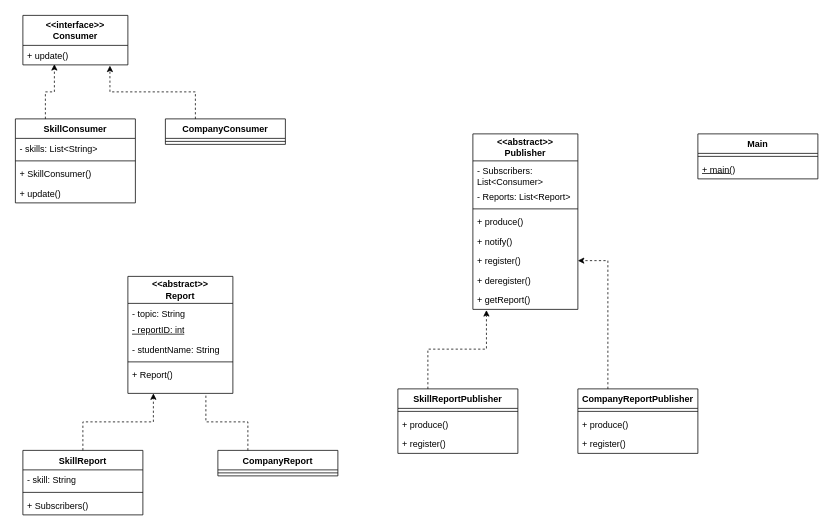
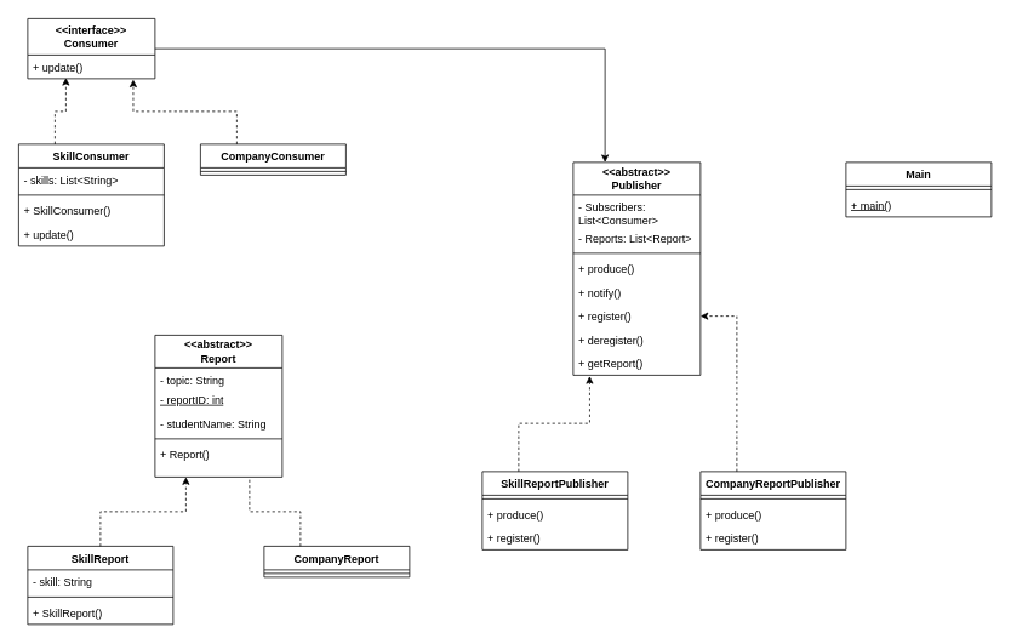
  <mxCell id="0" />
  <mxCell id="1" parent="0" />
  <mxCell id="2" value="SkillConsumer" style="swimlane;fontStyle=1;align=center;verticalAlign=top;childLayout=stackLayout;horizontal=1;startSize=26;horizontalStack=0;resizeParent=1;resizeParentMax=0;resizeLast=0;collapsible=1;marginBottom=0;whiteSpace=wrap;html=1;" vertex="1" parent="1"><mxGeometry x="20" y="158" width="160" height="112" as="geometry"><mxRectangle x="370" y="210" width="100" height="30" as="alternateBounds" /></mxGeometry></mxCell>
  <mxCell id="3" value="- skills: List&amp;lt;String&amp;gt;" style="text;strokeColor=none;fillColor=none;align=left;verticalAlign=top;spacingLeft=4;spacingRight=4;overflow=hidden;rotatable=0;points=[[0,0.5],[1,0.5]];portConstraint=eastwest;whiteSpace=wrap;html=1;" vertex="1" parent="2"><mxGeometry y="26" width="160" height="26" as="geometry" /></mxCell>
  <mxCell id="4" value="" style="line;strokeWidth=1;fillColor=none;align=left;verticalAlign=middle;spacingTop=-1;spacingLeft=3;spacingRight=3;rotatable=0;labelPosition=right;points=[];portConstraint=eastwest;strokeColor=inherit;" vertex="1" parent="2"><mxGeometry y="52" width="160" height="8" as="geometry" /></mxCell>
  <mxCell id="5" value="+ SkillConsumer()" style="text;strokeColor=none;fillColor=none;align=left;verticalAlign=top;spacingLeft=4;spacingRight=4;overflow=hidden;rotatable=0;points=[[0,0.5],[1,0.5]];portConstraint=eastwest;whiteSpace=wrap;html=1;" vertex="1" parent="2"><mxGeometry y="60" width="160" height="26" as="geometry" /></mxCell>
  <mxCell id="6" value="+ update()" style="text;strokeColor=none;fillColor=none;align=left;verticalAlign=top;spacingLeft=4;spacingRight=4;overflow=hidden;rotatable=0;points=[[0,0.5],[1,0.5]];portConstraint=eastwest;whiteSpace=wrap;html=1;" vertex="1" parent="2"><mxGeometry y="86" width="160" height="26" as="geometry" /></mxCell>
  <mxCell id="7" value="" style="endArrow=classic;html=1;rounded=0;exitX=0.25;exitY=0;exitDx=0;exitDy=0;entryX=0.3;entryY=0.962;entryDx=0;entryDy=0;entryPerimeter=0;dashed=1;edgeStyle=orthogonalEdgeStyle;" edge="1" parent="1" source="2" target="26"><mxGeometry width="50" height="50" relative="1" as="geometry"><mxPoint x="550" y="288" as="sourcePoint" /><mxPoint x="70.04" y="76" as="targetPoint" /></mxGeometry></mxCell>
  <mxCell id="8" value="" style="endArrow=classic;html=1;rounded=0;entryX=0.829;entryY=1.038;entryDx=0;entryDy=0;exitX=0.25;exitY=0;exitDx=0;exitDy=0;dashed=1;edgeStyle=orthogonalEdgeStyle;entryPerimeter=0;" edge="1" parent="1" source="48" target="26"><mxGeometry width="50" height="50" relative="1" as="geometry"><mxPoint x="265" y="158" as="sourcePoint" /><mxPoint x="140" y="53" as="targetPoint" /></mxGeometry></mxCell>
  <mxCell id="9" value="&lt;b&gt;&amp;lt;&amp;lt;abstract&amp;gt;&amp;gt;&lt;/b&gt;&lt;div&gt;&lt;b&gt;Publisher&lt;/b&gt;&lt;/div&gt;" style="swimlane;fontStyle=0;childLayout=stackLayout;horizontal=1;startSize=36;fillColor=none;horizontalStack=0;resizeParent=1;resizeParentMax=0;resizeLast=0;collapsible=1;marginBottom=0;whiteSpace=wrap;html=1;" vertex="1" parent="1"><mxGeometry x="630" y="178" width="140" height="234" as="geometry" /></mxCell>
  <mxCell id="10" value="- Subscribers: List&amp;lt;Consumer&amp;gt;" style="text;strokeColor=none;fillColor=none;align=left;verticalAlign=top;spacingLeft=4;spacingRight=4;overflow=hidden;rotatable=0;points=[[0,0.5],[1,0.5]];portConstraint=eastwest;whiteSpace=wrap;html=1;" vertex="1" parent="9"><mxGeometry y="36" width="140" height="34" as="geometry" /></mxCell>
  <mxCell id="11" value="- Reports: List&amp;lt;Report&amp;gt;" style="text;strokeColor=none;fillColor=none;align=left;verticalAlign=top;spacingLeft=4;spacingRight=4;overflow=hidden;rotatable=0;points=[[0,0.5],[1,0.5]];portConstraint=eastwest;whiteSpace=wrap;html=1;" vertex="1" parent="9"><mxGeometry y="70" width="140" height="26" as="geometry" /></mxCell>
  <mxCell id="12" value="" style="line;strokeWidth=1;fillColor=none;align=left;verticalAlign=middle;spacingTop=-1;spacingLeft=3;spacingRight=3;rotatable=0;labelPosition=right;points=[];portConstraint=eastwest;strokeColor=inherit;" vertex="1" parent="9"><mxGeometry y="96" width="140" height="8" as="geometry" /></mxCell>
  <mxCell id="13" value="+ produce()" style="text;strokeColor=none;fillColor=none;align=left;verticalAlign=top;spacingLeft=4;spacingRight=4;overflow=hidden;rotatable=0;points=[[0,0.5],[1,0.5]];portConstraint=eastwest;whiteSpace=wrap;html=1;" vertex="1" parent="9"><mxGeometry y="104" width="140" height="26" as="geometry" /></mxCell>
  <mxCell id="14" value="+ notify()" style="text;strokeColor=none;fillColor=none;align=left;verticalAlign=top;spacingLeft=4;spacingRight=4;overflow=hidden;rotatable=0;points=[[0,0.5],[1,0.5]];portConstraint=eastwest;whiteSpace=wrap;html=1;" vertex="1" parent="9"><mxGeometry y="130" width="140" height="26" as="geometry" /></mxCell>
  <mxCell id="15" value="+ register()" style="text;strokeColor=none;fillColor=none;align=left;verticalAlign=top;spacingLeft=4;spacingRight=4;overflow=hidden;rotatable=0;points=[[0,0.5],[1,0.5]];portConstraint=eastwest;whiteSpace=wrap;html=1;" vertex="1" parent="9"><mxGeometry y="156" width="140" height="26" as="geometry" /></mxCell>
  <mxCell id="16" value="+ deregister()" style="text;strokeColor=none;fillColor=none;align=left;verticalAlign=top;spacingLeft=4;spacingRight=4;overflow=hidden;rotatable=0;points=[[0,0.5],[1,0.5]];portConstraint=eastwest;whiteSpace=wrap;html=1;" vertex="1" parent="9"><mxGeometry y="182" width="140" height="26" as="geometry" /></mxCell>
  <mxCell id="17" value="+ getReport()" style="text;strokeColor=none;fillColor=none;align=left;verticalAlign=top;spacingLeft=4;spacingRight=4;overflow=hidden;rotatable=0;points=[[0,0.5],[1,0.5]];portConstraint=eastwest;whiteSpace=wrap;html=1;" vertex="1" parent="9"><mxGeometry y="208" width="140" height="26" as="geometry" /></mxCell>
  <mxCell id="18" value="&lt;b&gt;&amp;lt;&amp;lt;abstract&amp;gt;&amp;gt;&lt;/b&gt;&lt;div&gt;&lt;b&gt;Report&lt;/b&gt;&lt;/div&gt;" style="swimlane;fontStyle=0;childLayout=stackLayout;horizontal=1;startSize=36;fillColor=none;horizontalStack=0;resizeParent=1;resizeParentMax=0;resizeLast=0;collapsible=1;marginBottom=0;whiteSpace=wrap;html=1;" vertex="1" parent="1"><mxGeometry x="170" y="368" width="140" height="156" as="geometry" /></mxCell>
  <mxCell id="19" value="- topic: String" style="text;strokeColor=none;fillColor=none;align=left;verticalAlign=top;spacingLeft=4;spacingRight=4;overflow=hidden;rotatable=0;points=[[0,0.5],[1,0.5]];portConstraint=eastwest;whiteSpace=wrap;html=1;" vertex="1" parent="18"><mxGeometry y="36" width="140" height="22" as="geometry" /></mxCell>
  <mxCell id="20" value="&lt;u&gt;- reportID: int&lt;/u&gt;" style="text;strokeColor=none;fillColor=none;align=left;verticalAlign=top;spacingLeft=4;spacingRight=4;overflow=hidden;rotatable=0;points=[[0,0.5],[1,0.5]];portConstraint=eastwest;whiteSpace=wrap;html=1;" vertex="1" parent="18"><mxGeometry y="58" width="140" height="26" as="geometry" /></mxCell>
  <mxCell id="21" value="- studentName: String" style="text;strokeColor=none;fillColor=none;align=left;verticalAlign=top;spacingLeft=4;spacingRight=4;overflow=hidden;rotatable=0;points=[[0,0.5],[1,0.5]];portConstraint=eastwest;whiteSpace=wrap;html=1;" vertex="1" parent="18"><mxGeometry y="84" width="140" height="26" as="geometry" /></mxCell>
  <mxCell id="22" value="" style="line;strokeWidth=1;fillColor=none;align=left;verticalAlign=middle;spacingTop=-1;spacingLeft=3;spacingRight=3;rotatable=0;labelPosition=right;points=[];portConstraint=eastwest;strokeColor=inherit;" vertex="1" parent="18"><mxGeometry y="110" width="140" height="8" as="geometry" /></mxCell>
  <mxCell id="23" value="+ Report()" style="text;strokeColor=none;fillColor=none;align=left;verticalAlign=top;spacingLeft=4;spacingRight=4;overflow=hidden;rotatable=0;points=[[0,0.5],[1,0.5]];portConstraint=eastwest;whiteSpace=wrap;html=1;" vertex="1" parent="18"><mxGeometry y="118" width="140" height="38" as="geometry" /></mxCell>
+ <mxCell id="24" style="edgeStyle=orthogonalEdgeStyle;rounded=0;orthogonalLoop=1;jettySize=auto;html=1;exitX=1;exitY=0.5;exitDx=0;exitDy=0;entryX=0.25;entryY=0;entryDx=0;entryDy=0;" edge="1" parent="1" source="25" target="9"><mxGeometry relative="1" as="geometry" /></mxCell>
  <mxCell id="25" value="&lt;b&gt;&amp;lt;&amp;lt;interface&amp;gt;&amp;gt;&lt;/b&gt;&lt;div&gt;&lt;b&gt;Consumer&lt;/b&gt;&lt;/div&gt;" style="swimlane;fontStyle=0;childLayout=stackLayout;horizontal=1;startSize=40;fillColor=none;horizontalStack=0;resizeParent=1;resizeParentMax=0;resizeLast=0;collapsible=1;marginBottom=0;whiteSpace=wrap;html=1;" vertex="1" parent="1"><mxGeometry x="30" y="20" width="140" height="66" as="geometry" /></mxCell>
  <mxCell id="26" value="+ update()" style="text;strokeColor=none;fillColor=none;align=left;verticalAlign=top;spacingLeft=4;spacingRight=4;overflow=hidden;rotatable=0;points=[[0,0.5],[1,0.5]];portConstraint=eastwest;whiteSpace=wrap;html=1;" vertex="1" parent="25"><mxGeometry y="40" width="140" height="26" as="geometry" /></mxCell>
  <mxCell id="27" value="CompanyReport" style="swimlane;fontStyle=1;align=center;verticalAlign=top;childLayout=stackLayout;horizontal=1;startSize=26;horizontalStack=0;resizeParent=1;resizeParentMax=0;resizeLast=0;collapsible=1;marginBottom=0;whiteSpace=wrap;html=1;" vertex="1" parent="1"><mxGeometry x="290" y="600" width="160" height="34" as="geometry" /></mxCell>
  <mxCell id="28" value="" style="line;strokeWidth=1;fillColor=none;align=left;verticalAlign=middle;spacingTop=-1;spacingLeft=3;spacingRight=3;rotatable=0;labelPosition=right;points=[];portConstraint=eastwest;strokeColor=inherit;" vertex="1" parent="27"><mxGeometry y="26" width="160" height="8" as="geometry" /></mxCell>
  <mxCell id="29" value="SkillReport" style="swimlane;fontStyle=1;align=center;verticalAlign=top;childLayout=stackLayout;horizontal=1;startSize=26;horizontalStack=0;resizeParent=1;resizeParentMax=0;resizeLast=0;collapsible=1;marginBottom=0;whiteSpace=wrap;html=1;" vertex="1" parent="1"><mxGeometry x="30" y="600" width="160" height="86" as="geometry" /></mxCell>
  <mxCell id="30" value="- skill: String" style="text;strokeColor=none;fillColor=none;align=left;verticalAlign=top;spacingLeft=4;spacingRight=4;overflow=hidden;rotatable=0;points=[[0,0.5],[1,0.5]];portConstraint=eastwest;whiteSpace=wrap;html=1;" vertex="1" parent="29"><mxGeometry y="26" width="160" height="26" as="geometry" /></mxCell>
  <mxCell id="31" value="" style="line;strokeWidth=1;fillColor=none;align=left;verticalAlign=middle;spacingTop=-1;spacingLeft=3;spacingRight=3;rotatable=0;labelPosition=right;points=[];portConstraint=eastwest;strokeColor=inherit;" vertex="1" parent="29"><mxGeometry y="52" width="160" height="8" as="geometry" /></mxCell>
- <mxCell id="32" value="+ Subscribers()" style="text;strokeColor=none;fillColor=none;align=left;verticalAlign=top;spacingLeft=4;spacingRight=4;overflow=hidden;rotatable=0;points=[[0,0.5],[1,0.5]];portConstraint=eastwest;whiteSpace=wrap;html=1;" vertex="1" parent="29"><mxGeometry y="60" width="160" height="26" as="geometry" /></mxCell>
+ <mxCell id="32" value="+ SkillReport()" style="text;strokeColor=none;fillColor=none;align=left;verticalAlign=top;spacingLeft=4;spacingRight=4;overflow=hidden;rotatable=0;points=[[0,0.5],[1,0.5]];portConstraint=eastwest;whiteSpace=wrap;html=1;" vertex="1" parent="29"><mxGeometry y="60" width="160" height="26" as="geometry" /></mxCell>
  <mxCell id="33" value="SkillReportPublisher" style="swimlane;fontStyle=1;align=center;verticalAlign=top;childLayout=stackLayout;horizontal=1;startSize=26;horizontalStack=0;resizeParent=1;resizeParentMax=0;resizeLast=0;collapsible=1;marginBottom=0;whiteSpace=wrap;html=1;" vertex="1" parent="1"><mxGeometry x="530" y="518" width="160" height="86" as="geometry" /></mxCell>
  <mxCell id="34" value="" style="line;strokeWidth=1;fillColor=none;align=left;verticalAlign=middle;spacingTop=-1;spacingLeft=3;spacingRight=3;rotatable=0;labelPosition=right;points=[];portConstraint=eastwest;strokeColor=inherit;" vertex="1" parent="33"><mxGeometry y="26" width="160" height="8" as="geometry" /></mxCell>
  <mxCell id="35" value="+ produce()" style="text;strokeColor=none;fillColor=none;align=left;verticalAlign=top;spacingLeft=4;spacingRight=4;overflow=hidden;rotatable=0;points=[[0,0.5],[1,0.5]];portConstraint=eastwest;whiteSpace=wrap;html=1;" vertex="1" parent="33"><mxGeometry y="34" width="160" height="26" as="geometry" /></mxCell>
  <mxCell id="36" value="+ register()" style="text;strokeColor=none;fillColor=none;align=left;verticalAlign=top;spacingLeft=4;spacingRight=4;overflow=hidden;rotatable=0;points=[[0,0.5],[1,0.5]];portConstraint=eastwest;whiteSpace=wrap;html=1;" vertex="1" parent="33"><mxGeometry y="60" width="160" height="26" as="geometry" /></mxCell>
  <mxCell id="37" style="edgeStyle=orthogonalEdgeStyle;rounded=0;orthogonalLoop=1;jettySize=auto;html=1;exitX=0.25;exitY=0;exitDx=0;exitDy=0;entryX=1;entryY=0.5;entryDx=0;entryDy=0;dashed=1;" edge="1" parent="1" source="38" target="15"><mxGeometry relative="1" as="geometry" /></mxCell>
  <mxCell id="38" value="CompanyReportPublisher" style="swimlane;fontStyle=1;align=center;verticalAlign=top;childLayout=stackLayout;horizontal=1;startSize=26;horizontalStack=0;resizeParent=1;resizeParentMax=0;resizeLast=0;collapsible=1;marginBottom=0;whiteSpace=wrap;html=1;" vertex="1" parent="1"><mxGeometry x="770" y="518" width="160" height="86" as="geometry" /></mxCell>
  <mxCell id="39" value="" style="line;strokeWidth=1;fillColor=none;align=left;verticalAlign=middle;spacingTop=-1;spacingLeft=3;spacingRight=3;rotatable=0;labelPosition=right;points=[];portConstraint=eastwest;strokeColor=inherit;" vertex="1" parent="38"><mxGeometry y="26" width="160" height="8" as="geometry" /></mxCell>
  <mxCell id="40" value="+ produce()" style="text;strokeColor=none;fillColor=none;align=left;verticalAlign=top;spacingLeft=4;spacingRight=4;overflow=hidden;rotatable=0;points=[[0,0.5],[1,0.5]];portConstraint=eastwest;whiteSpace=wrap;html=1;" vertex="1" parent="38"><mxGeometry y="34" width="160" height="26" as="geometry" /></mxCell>
  <mxCell id="41" value="+ register()" style="text;strokeColor=none;fillColor=none;align=left;verticalAlign=top;spacingLeft=4;spacingRight=4;overflow=hidden;rotatable=0;points=[[0,0.5],[1,0.5]];portConstraint=eastwest;whiteSpace=wrap;html=1;" vertex="1" parent="38"><mxGeometry y="60" width="160" height="26" as="geometry" /></mxCell>
  <mxCell id="42" value="" style="endArrow=classic;html=1;rounded=0;exitX=0.5;exitY=0;exitDx=0;exitDy=0;entryX=0.243;entryY=1;entryDx=0;entryDy=0;entryPerimeter=0;dashed=1;edgeStyle=orthogonalEdgeStyle;" edge="1" parent="1" source="29" target="23"><mxGeometry width="50" height="50" relative="1" as="geometry"><mxPoint x="440" y="520" as="sourcePoint" /><mxPoint x="490" y="470" as="targetPoint" /></mxGeometry></mxCell>
  <mxCell id="43" value="" style="endArrow=none;html=1;rounded=0;exitX=0.25;exitY=0;exitDx=0;exitDy=0;entryX=0.743;entryY=1.026;entryDx=0;entryDy=0;entryPerimeter=0;dashed=1;edgeStyle=orthogonalEdgeStyle;" edge="1" parent="1" source="27" target="23"><mxGeometry width="50" height="50" relative="1" as="geometry"><mxPoint x="120" y="610" as="sourcePoint" /><mxPoint x="214" y="538" as="targetPoint" /></mxGeometry></mxCell>
  <mxCell id="44" value="Main" style="swimlane;fontStyle=1;align=center;verticalAlign=top;childLayout=stackLayout;horizontal=1;startSize=26;horizontalStack=0;resizeParent=1;resizeParentMax=0;resizeLast=0;collapsible=1;marginBottom=0;whiteSpace=wrap;html=1;" vertex="1" parent="1"><mxGeometry x="930" y="178" width="160" height="60" as="geometry" /></mxCell>
  <mxCell id="45" value="" style="line;strokeWidth=1;fillColor=none;align=left;verticalAlign=middle;spacingTop=-1;spacingLeft=3;spacingRight=3;rotatable=0;labelPosition=right;points=[];portConstraint=eastwest;strokeColor=inherit;" vertex="1" parent="44"><mxGeometry y="26" width="160" height="8" as="geometry" /></mxCell>
  <mxCell id="46" value="&lt;u&gt;+ main()&lt;/u&gt;" style="text;strokeColor=none;fillColor=none;align=left;verticalAlign=top;spacingLeft=4;spacingRight=4;overflow=hidden;rotatable=0;points=[[0,0.5],[1,0.5]];portConstraint=eastwest;whiteSpace=wrap;html=1;" vertex="1" parent="44"><mxGeometry y="34" width="160" height="26" as="geometry" /></mxCell>
  <mxCell id="47" style="edgeStyle=orthogonalEdgeStyle;rounded=0;orthogonalLoop=1;jettySize=auto;html=1;exitX=0.25;exitY=0;exitDx=0;exitDy=0;entryX=0.129;entryY=1.038;entryDx=0;entryDy=0;entryPerimeter=0;dashed=1;" edge="1" parent="1" source="33" target="17"><mxGeometry relative="1" as="geometry" /></mxCell>
  <mxCell id="48" value="CompanyConsumer" style="swimlane;fontStyle=1;align=center;verticalAlign=top;childLayout=stackLayout;horizontal=1;startSize=26;horizontalStack=0;resizeParent=1;resizeParentMax=0;resizeLast=0;collapsible=1;marginBottom=0;whiteSpace=wrap;html=1;" vertex="1" parent="1"><mxGeometry x="220" y="158" width="160" height="34" as="geometry" /></mxCell>
  <mxCell id="49" value="" style="line;strokeWidth=1;fillColor=none;align=left;verticalAlign=middle;spacingTop=-1;spacingLeft=3;spacingRight=3;rotatable=0;labelPosition=right;points=[];portConstraint=eastwest;strokeColor=inherit;" vertex="1" parent="48"><mxGeometry y="26" width="160" height="8" as="geometry" /></mxCell>
